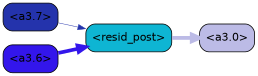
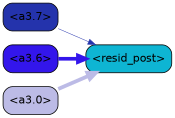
  strict digraph {
    rankdir=LR
    splines=true
    node [color=black fontname=Helvetica shape=box style="filled, rounded"]
    "<a3.7>" [fillcolor="#2433ac"]
    "<resid_post>" [fillcolor="#0eb5d3"]
    "<a3.6>" [fillcolor="#3316eb"]
    "<a3.0>" [fillcolor="#bcbbe6"]
    "<a3.7>" -> "<resid_post>" [color="#2433ac" penwidth=0.6]
    "<a3.6>" -> "<resid_post>" [color="#3316eb" penwidth=4.751592040061951]
-   "<resid_post>" -> "<a3.0>" [color="#bcbbe6" penwidth=4.904066681861877]
+   "<a3.0>" -> "<resid_post>" [color="#bcbbe6" penwidth=4.904066681861877]
  }
